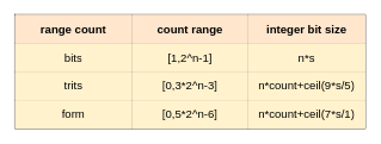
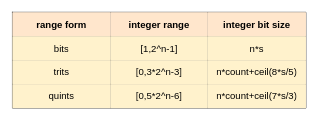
  <mxCell id="0" />
  <mxCell id="1" parent="0" />
  <mxCell id="2" value="" style="shape=table;startSize=0;container=1;collapsible=0;childLayout=tableLayout;fontSize=16;" vertex="1" parent="1"><mxGeometry x="20" y="20" width="490" height="160" as="geometry" /></mxCell>
  <mxCell id="3" value="" style="shape=tableRow;horizontal=0;startSize=0;swimlaneHead=0;swimlaneBody=0;strokeColor=inherit;top=0;left=0;bottom=0;right=0;collapsible=0;dropTarget=0;fillColor=none;points=[[0,0.5],[1,0.5]];portConstraint=eastwest;fontSize=16;" vertex="1" parent="2"><mxGeometry width="490" height="40" as="geometry" /></mxCell>
- <mxCell id="4" value="range count" style="shape=partialRectangle;html=1;whiteSpace=wrap;connectable=0;strokeColor=#d79b00;overflow=hidden;fillColor=#ffe6cc;top=0;left=0;bottom=0;right=0;pointerEvents=1;fontSize=16;fontStyle=1" vertex="1" parent="3"><mxGeometry width="164" height="40" as="geometry"><mxRectangle width="164" height="40" as="alternateBounds" /></mxGeometry></mxCell>
- <mxCell id="5" value="count range" style="shape=partialRectangle;html=1;whiteSpace=wrap;connectable=0;strokeColor=#d79b00;overflow=hidden;fillColor=#ffe6cc;top=0;left=0;bottom=0;right=0;pointerEvents=1;fontSize=16;fontStyle=1" vertex="1" parent="3"><mxGeometry x="164" width="162" height="40" as="geometry"><mxRectangle width="162" height="40" as="alternateBounds" /></mxGeometry></mxCell>
+ <mxCell id="4" value="range form" style="shape=partialRectangle;html=1;whiteSpace=wrap;connectable=0;strokeColor=#d79b00;overflow=hidden;fillColor=#ffe6cc;top=0;left=0;bottom=0;right=0;pointerEvents=1;fontSize=16;fontStyle=1" vertex="1" parent="3"><mxGeometry width="164" height="40" as="geometry"><mxRectangle width="164" height="40" as="alternateBounds" /></mxGeometry></mxCell>
+ <mxCell id="5" value="integer range" style="shape=partialRectangle;html=1;whiteSpace=wrap;connectable=0;strokeColor=#d79b00;overflow=hidden;fillColor=#ffe6cc;top=0;left=0;bottom=0;right=0;pointerEvents=1;fontSize=16;fontStyle=1" vertex="1" parent="3"><mxGeometry x="164" width="162" height="40" as="geometry"><mxRectangle width="162" height="40" as="alternateBounds" /></mxGeometry></mxCell>
  <mxCell id="6" value="integer bit size" style="shape=partialRectangle;html=1;whiteSpace=wrap;connectable=0;strokeColor=#d79b00;overflow=hidden;fillColor=#ffe6cc;top=0;left=0;bottom=0;right=0;pointerEvents=1;fontSize=16;fontStyle=1" vertex="1" parent="3"><mxGeometry x="326" width="164" height="40" as="geometry"><mxRectangle width="164" height="40" as="alternateBounds" /></mxGeometry></mxCell>
  <mxCell id="7" value="" style="shape=tableRow;horizontal=0;startSize=0;swimlaneHead=0;swimlaneBody=0;strokeColor=inherit;top=0;left=0;bottom=0;right=0;collapsible=0;dropTarget=0;fillColor=none;points=[[0,0.5],[1,0.5]];portConstraint=eastwest;fontSize=16;" vertex="1" parent="2"><mxGeometry y="40" width="490" height="40" as="geometry" /></mxCell>
  <mxCell id="8" value="bits" style="shape=partialRectangle;html=1;whiteSpace=wrap;connectable=0;strokeColor=#d6b656;overflow=hidden;fillColor=#fff2cc;top=0;left=0;bottom=0;right=0;pointerEvents=1;fontSize=16;" vertex="1" parent="7"><mxGeometry width="164" height="40" as="geometry"><mxRectangle width="164" height="40" as="alternateBounds" /></mxGeometry></mxCell>
  <mxCell id="9" value="[1,2^n-1]" style="shape=partialRectangle;html=1;whiteSpace=wrap;connectable=0;strokeColor=#d6b656;overflow=hidden;fillColor=#fff2cc;top=0;left=0;bottom=0;right=0;pointerEvents=1;fontSize=16;" vertex="1" parent="7"><mxGeometry x="164" width="162" height="40" as="geometry"><mxRectangle width="162" height="40" as="alternateBounds" /></mxGeometry></mxCell>
  <mxCell id="10" value="n*s" style="shape=partialRectangle;html=1;whiteSpace=wrap;connectable=0;strokeColor=#d6b656;overflow=hidden;fillColor=#fff2cc;top=0;left=0;bottom=0;right=0;pointerEvents=1;fontSize=16;" vertex="1" parent="7"><mxGeometry x="326" width="164" height="40" as="geometry"><mxRectangle width="164" height="40" as="alternateBounds" /></mxGeometry></mxCell>
  <mxCell id="11" value="" style="shape=tableRow;horizontal=0;startSize=0;swimlaneHead=0;swimlaneBody=0;strokeColor=inherit;top=0;left=0;bottom=0;right=0;collapsible=0;dropTarget=0;fillColor=none;points=[[0,0.5],[1,0.5]];portConstraint=eastwest;fontSize=16;" vertex="1" parent="2"><mxGeometry y="80" width="490" height="40" as="geometry" /></mxCell>
  <mxCell id="12" value="trits" style="shape=partialRectangle;html=1;whiteSpace=wrap;connectable=0;strokeColor=#d6b656;overflow=hidden;fillColor=#fff2cc;top=0;left=0;bottom=0;right=0;pointerEvents=1;fontSize=16;" vertex="1" parent="11"><mxGeometry width="164" height="40" as="geometry"><mxRectangle width="164" height="40" as="alternateBounds" /></mxGeometry></mxCell>
  <mxCell id="13" value="[0,3*2^n-3]" style="shape=partialRectangle;html=1;whiteSpace=wrap;connectable=0;strokeColor=#d6b656;overflow=hidden;fillColor=#fff2cc;top=0;left=0;bottom=0;right=0;pointerEvents=1;fontSize=16;" vertex="1" parent="11"><mxGeometry x="164" width="162" height="40" as="geometry"><mxRectangle width="162" height="40" as="alternateBounds" /></mxGeometry></mxCell>
- <mxCell id="14" value="n*count+ceil(9*s/5)" style="shape=partialRectangle;html=1;whiteSpace=wrap;connectable=0;strokeColor=#d6b656;overflow=hidden;fillColor=#fff2cc;top=0;left=0;bottom=0;right=0;pointerEvents=1;fontSize=16;" vertex="1" parent="11"><mxGeometry x="326" width="164" height="40" as="geometry"><mxRectangle width="164" height="40" as="alternateBounds" /></mxGeometry></mxCell>
+ <mxCell id="14" value="n*count+ceil(8*s/5)" style="shape=partialRectangle;html=1;whiteSpace=wrap;connectable=0;strokeColor=#d6b656;overflow=hidden;fillColor=#fff2cc;top=0;left=0;bottom=0;right=0;pointerEvents=1;fontSize=16;" vertex="1" parent="11"><mxGeometry x="326" width="164" height="40" as="geometry"><mxRectangle width="164" height="40" as="alternateBounds" /></mxGeometry></mxCell>
  <mxCell id="15" style="shape=tableRow;horizontal=0;startSize=0;swimlaneHead=0;swimlaneBody=0;strokeColor=inherit;top=0;left=0;bottom=0;right=0;collapsible=0;dropTarget=0;fillColor=none;points=[[0,0.5],[1,0.5]];portConstraint=eastwest;fontSize=16;" vertex="1" parent="2"><mxGeometry y="120" width="490" height="40" as="geometry" /></mxCell>
- <mxCell id="16" value="form" style="shape=partialRectangle;html=1;whiteSpace=wrap;connectable=0;strokeColor=#d6b656;overflow=hidden;fillColor=#fff2cc;top=0;left=0;bottom=0;right=0;pointerEvents=1;fontSize=16;" vertex="1" parent="15"><mxGeometry width="164" height="40" as="geometry"><mxRectangle width="164" height="40" as="alternateBounds" /></mxGeometry></mxCell>
+ <mxCell id="16" value="quints" style="shape=partialRectangle;html=1;whiteSpace=wrap;connectable=0;strokeColor=#d6b656;overflow=hidden;fillColor=#fff2cc;top=0;left=0;bottom=0;right=0;pointerEvents=1;fontSize=16;" vertex="1" parent="15"><mxGeometry width="164" height="40" as="geometry"><mxRectangle width="164" height="40" as="alternateBounds" /></mxGeometry></mxCell>
  <mxCell id="17" value="[0,5*2^n-6]" style="shape=partialRectangle;html=1;whiteSpace=wrap;connectable=0;strokeColor=#d6b656;overflow=hidden;fillColor=#fff2cc;top=0;left=0;bottom=0;right=0;pointerEvents=1;fontSize=16;" vertex="1" parent="15"><mxGeometry x="164" width="162" height="40" as="geometry"><mxRectangle width="162" height="40" as="alternateBounds" /></mxGeometry></mxCell>
- <mxCell id="18" value="n*count+ceil(7*s/1)" style="shape=partialRectangle;html=1;whiteSpace=wrap;connectable=0;strokeColor=#d6b656;overflow=hidden;fillColor=#fff2cc;top=0;left=0;bottom=0;right=0;pointerEvents=1;fontSize=16;" vertex="1" parent="15"><mxGeometry x="326" width="164" height="40" as="geometry"><mxRectangle width="164" height="40" as="alternateBounds" /></mxGeometry></mxCell>
+ <mxCell id="18" value="n*count+ceil(7*s/3)" style="shape=partialRectangle;html=1;whiteSpace=wrap;connectable=0;strokeColor=#d6b656;overflow=hidden;fillColor=#fff2cc;top=0;left=0;bottom=0;right=0;pointerEvents=1;fontSize=16;" vertex="1" parent="15"><mxGeometry x="326" width="164" height="40" as="geometry"><mxRectangle width="164" height="40" as="alternateBounds" /></mxGeometry></mxCell>
